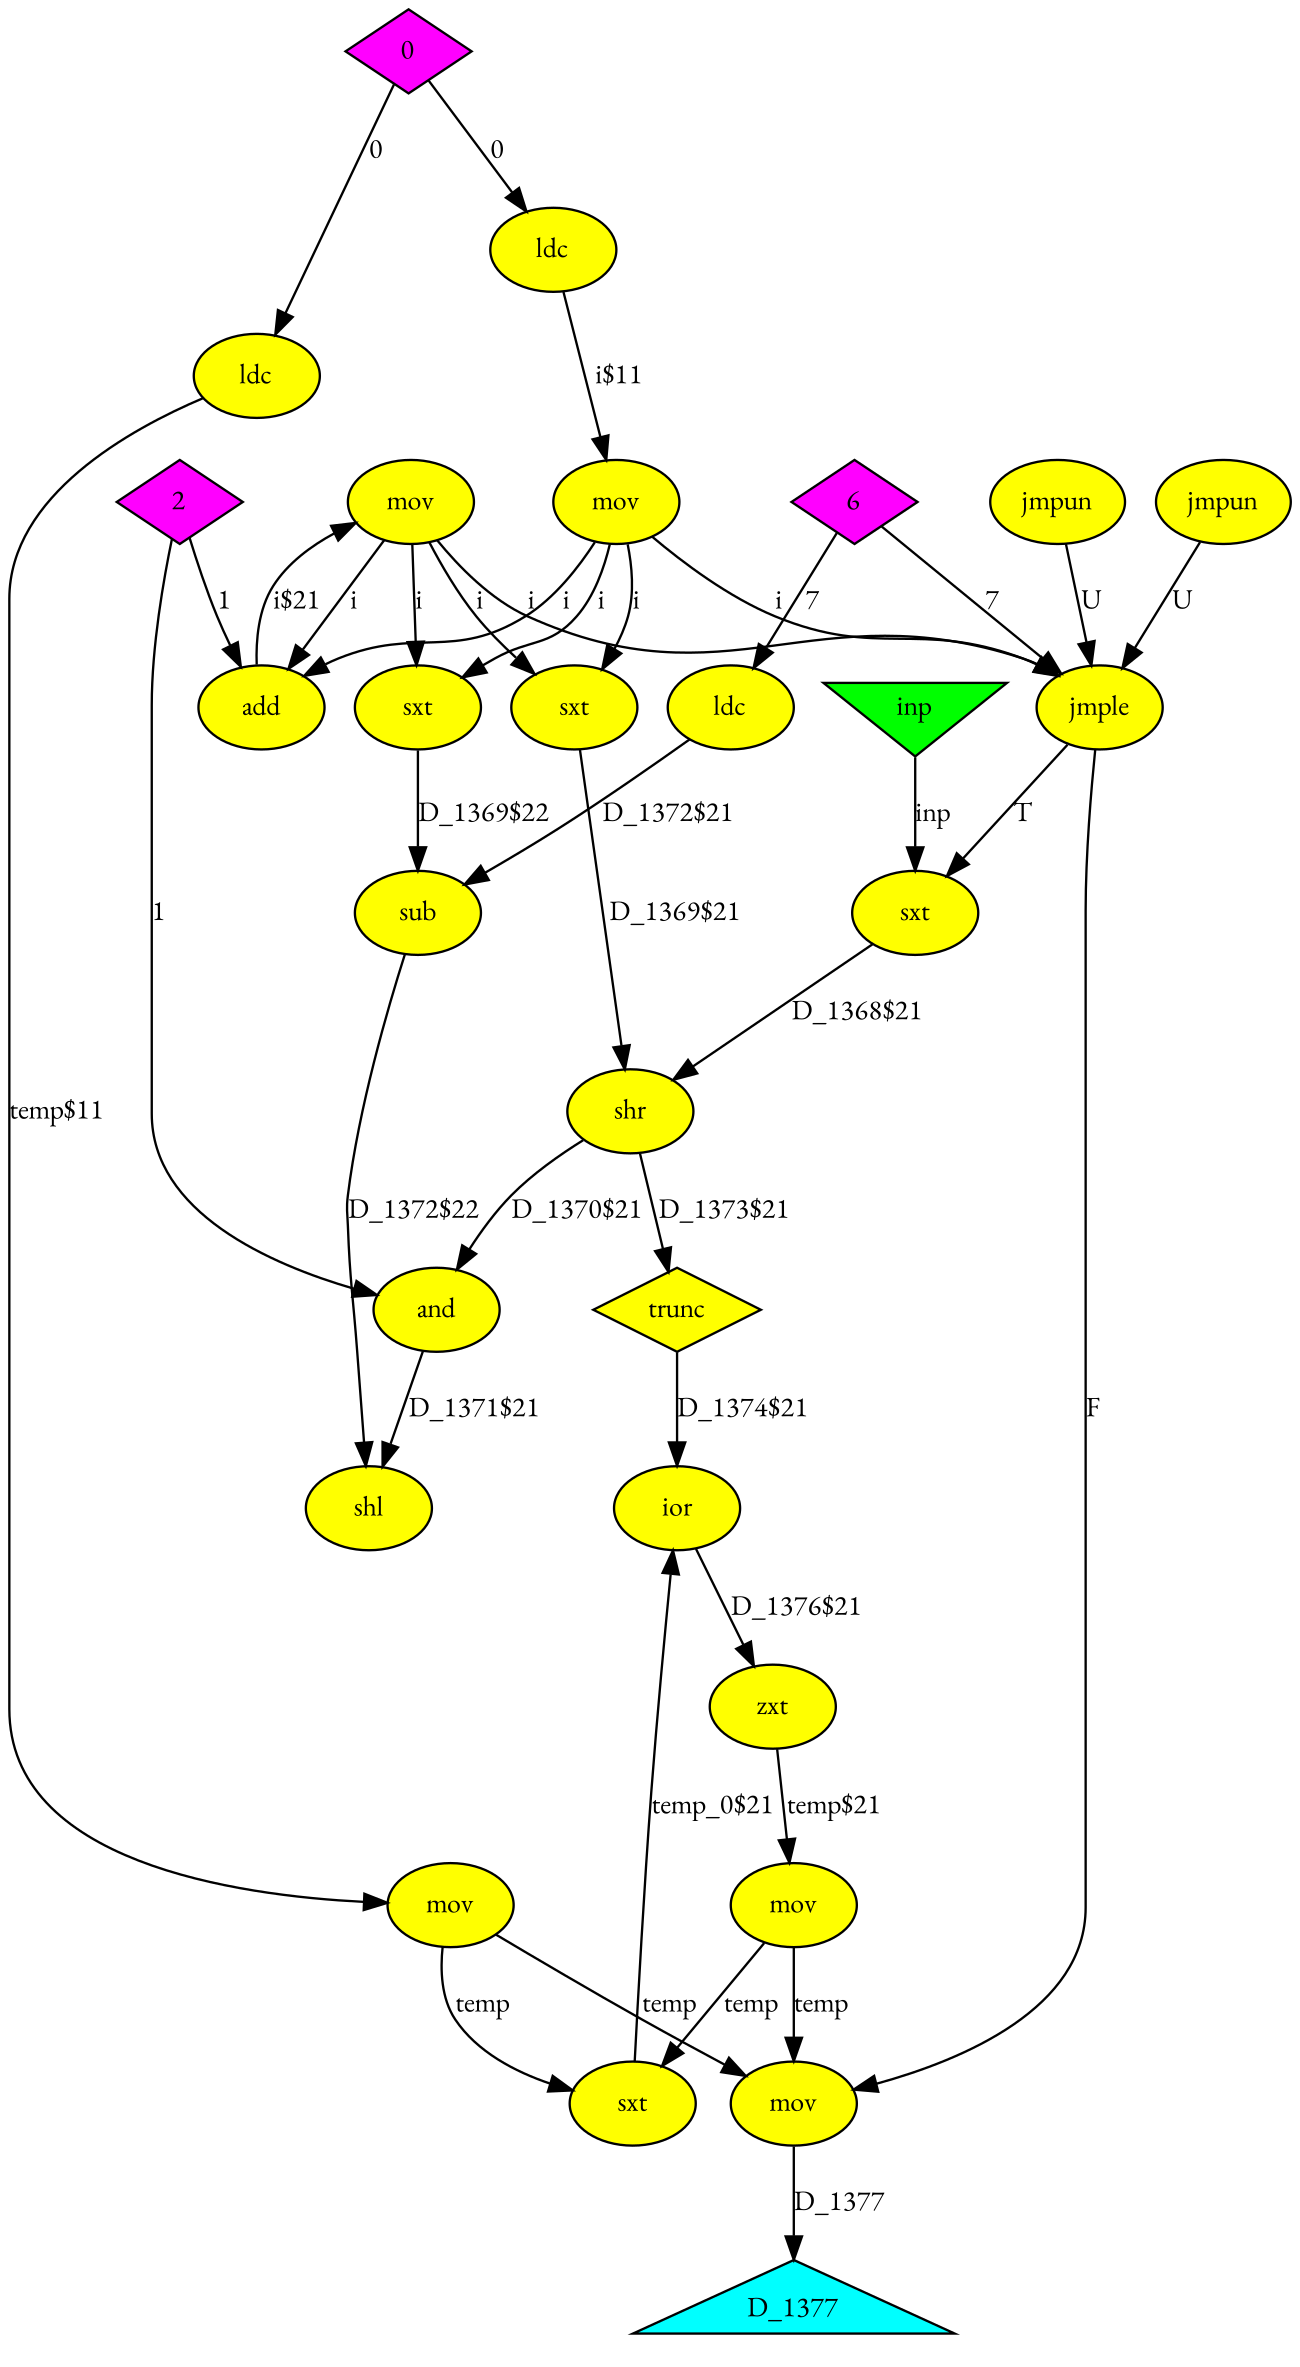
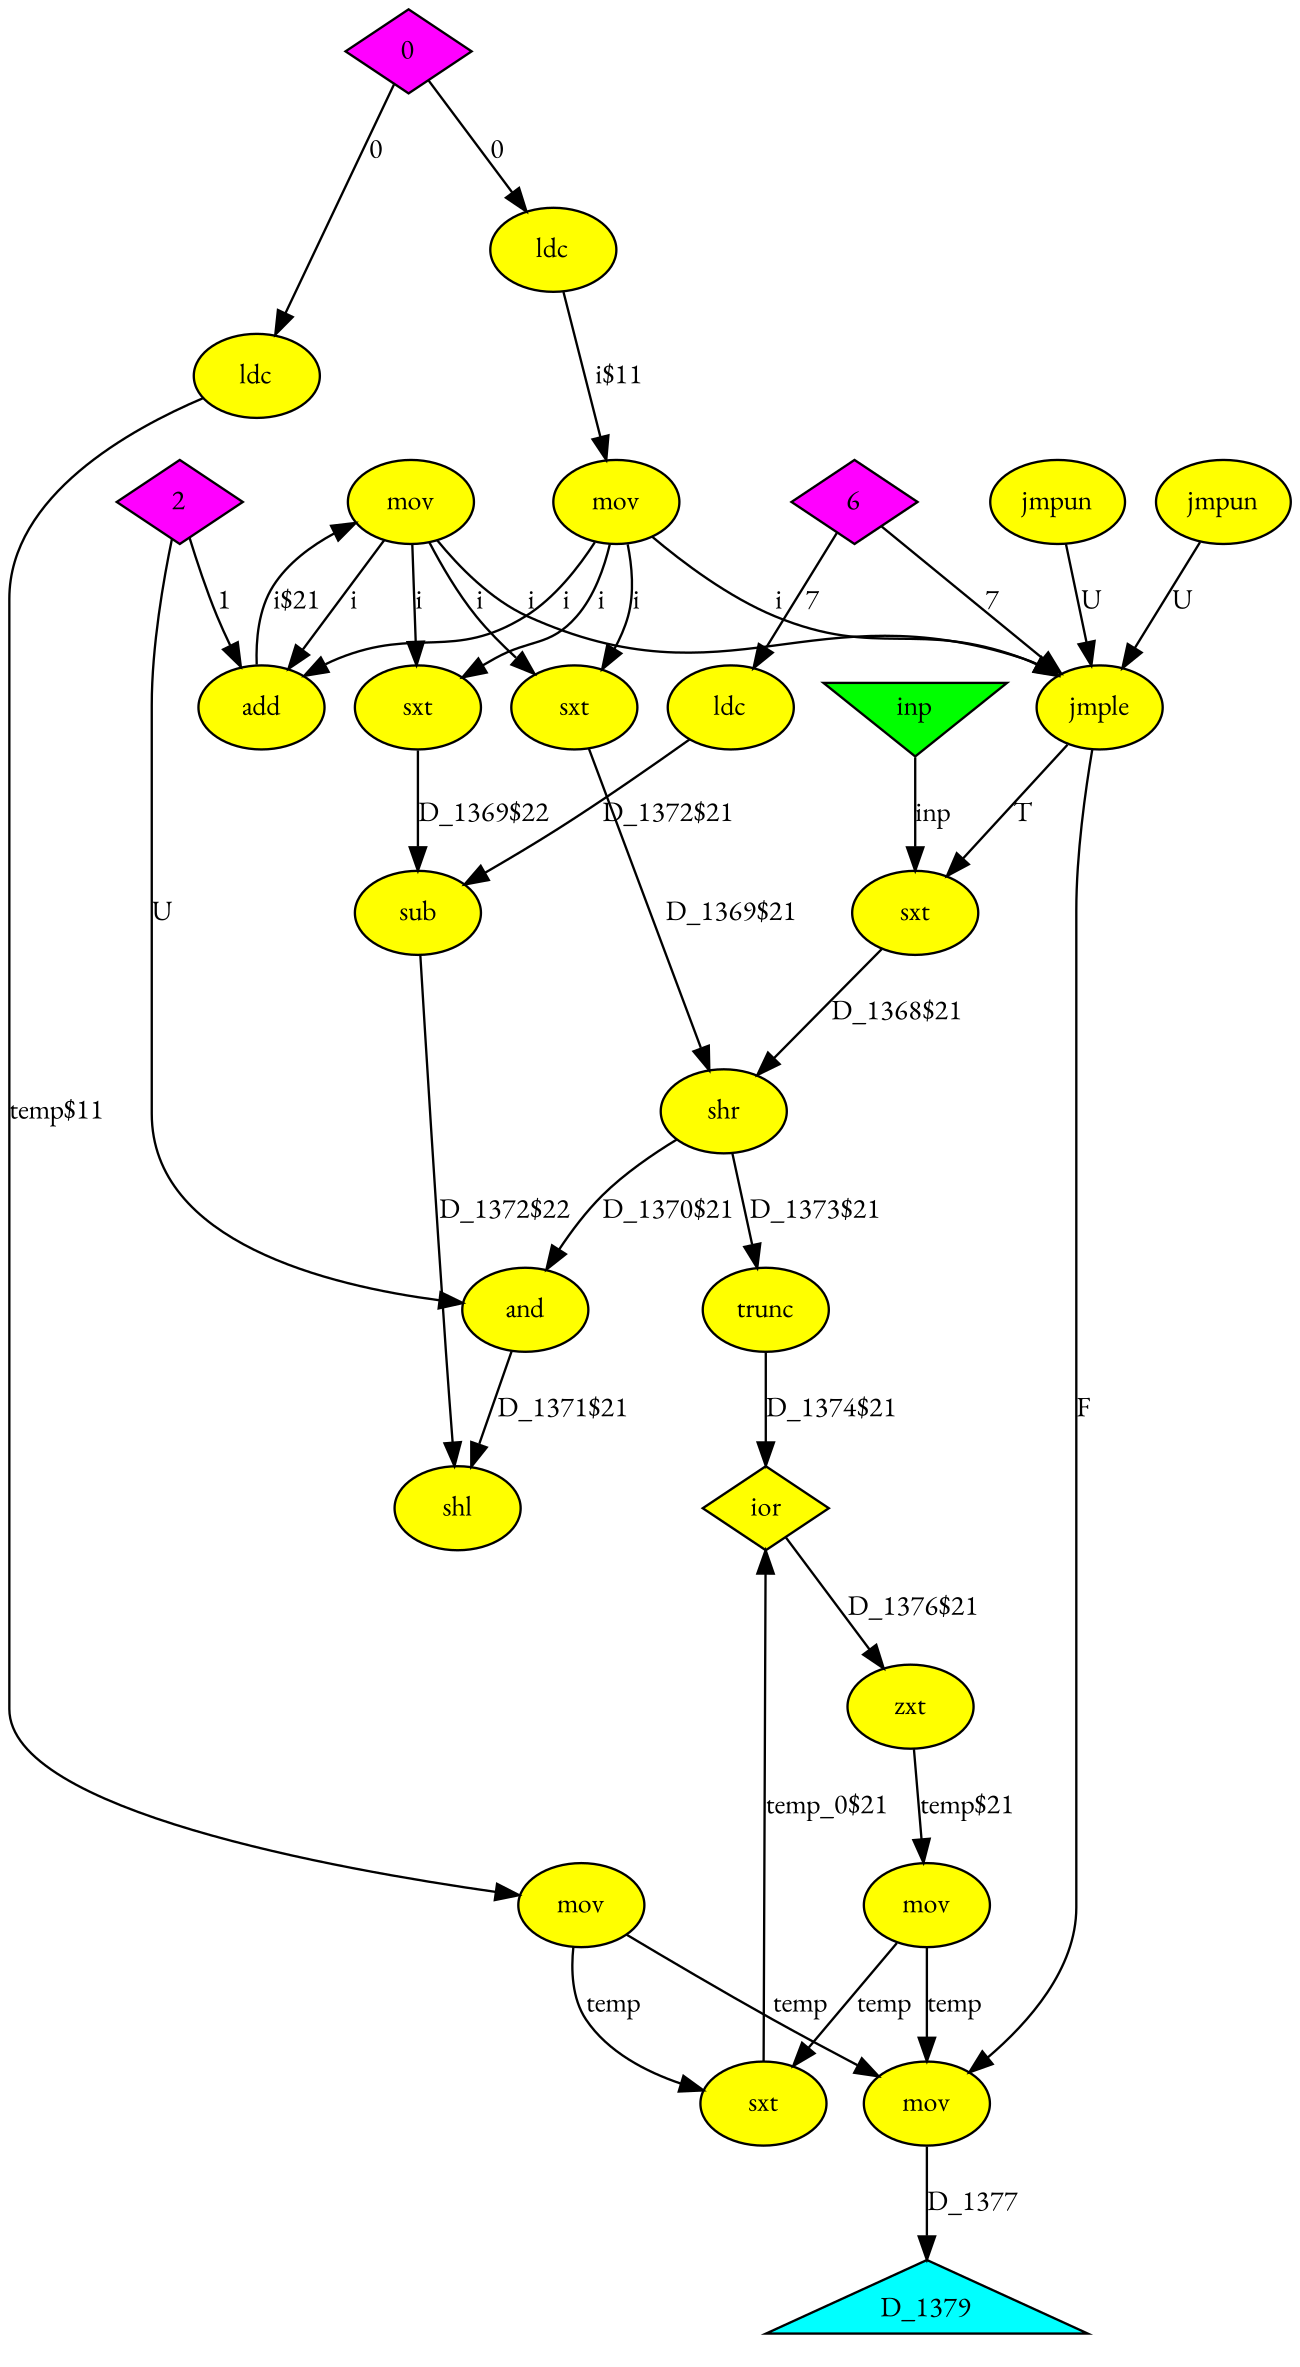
  digraph {
    fontname="EB Garamond"
    nodesep=0.175
    rankdir=TB
    node [argix=-1 dataspec=na fillcolor=yellow fontname="EB Garamond" fontsize=12 ntype=operation shape=ellipse style=filled]
    edge [argix=-1 dataspec=u8 etype=D fontname="EB Garamond" fontsize=12 order=1 vtype=localvar]
-   n1 [argix=0 dataspec=u8 fillcolor=cyan label=D_1377 ntype=outvar shape=triangle]
+   n1 [argix=0 dataspec=u8 fillcolor=cyan label=D_1379 ntype=outvar shape=triangle]
    n2 [label=add]
    n3 [label=mov]
    n4 [label=jmple]
    n5 [label=sxt]
    n6 [label=sxt]
    n7 [label=and]
    n8 [label=shl]
    n9 [dataspec=u8 fillcolor=magenta label=0 ntype=constant shape=diamond]
    n10 [label=ldc]
    n11 [label=ldc]
    n12 [label=mov]
    n13 [label=mov]
    n14 [dataspec=s32 fillcolor=magenta label=2 ntype=constant shape=diamond]
    n15 [dataspec=s32 fillcolor=magenta label=6 ntype=constant shape=diamond]
    n16 [label=ldc]
    n17 [label=sxt]
    n18 [label=mov]
    n19 [label=sub]
    n20 [argix=0 dataspec=u8 fillcolor=green label=inp ntype=invar shape=invtriangle]
    n21 [label=shr]
-   n22 [label=ior]
+   n22 [label=ior shape=diamond]
    n23 [label=zxt]
    n24 [label=mov]
    n25 [label=jmpun]
    n26 [label=jmpun]
    n27 [label=sxt]
-   n28 [label=trunc shape=diamond]
+   n28 [label=trunc]
    n2 -> n3 [label="i$21"]
    n3 -> n2 [label=i]
    n3 -> n4 [label=i]
    n3 -> n5 [label=i]
    n3 -> n6 [label=i]
    n4 -> n17 [dataspec=u1 etype=T label=T vtype=""]
    n4 -> n18 [dataspec=u1 etype=F label=F order=2 vtype=""]
    n5 -> n21 [dataspec=s32 label="D_1369$21" order=2]
    n6 -> n19 [dataspec=s32 label="D_1369$22" order=2]
    n7 -> n8 [dataspec=s32 label="D_1371$21"]
    n9 -> n10 [label=0 vtype=globalvar]
    n9 -> n11 [label=0 vtype=globalvar]
    n10 -> n12 [label="temp$11"]
    n11 -> n13 [label="i$11"]
    n12 -> n18 [label=temp]
    n12 -> n27 [label=temp]
    n13 -> n2 [label=i]
    n13 -> n4 [label=i]
    n13 -> n5 [label=i]
    n13 -> n6 [label=i]
    n14 -> n2 [dataspec=s32 label=1 order=2 vtype=globalvar]
-   n14 -> n7 [dataspec=s32 label=1 order=2 vtype=globalvar]
+   n14 -> n7 [dataspec=s32 label=U order=2 vtype=globalvar]
    n15 -> n4 [dataspec=s32 label=7 order=2 vtype=globalvar]
    n15 -> n16 [dataspec=s32 label=7 vtype=globalvar]
    n16 -> n19 [dataspec=s32 label="D_1372$21"]
    n17 -> n21 [dataspec=s32 label="D_1368$21"]
    n18 -> n1 [label=D_1377 vtype=outarg]
    n19 -> n8 [dataspec=s32 label="D_1372$22" order=2]
    n20 -> n17 [label=inp vtype=inarg]
    n21 -> n7 [dataspec=s32 label="D_1370$21"]
    n21 -> n28 [dataspec=s32 label="D_1373$21"]
    n22 -> n23 [dataspec=s8 label="D_1376$21"]
    n23 -> n24 [label="temp$21"]
    n24 -> n18 [label=temp]
    n24 -> n27 [label=temp]
    n25 -> n4 [dataspec=u1 etype=U label=U vtype=""]
    n26 -> n4 [dataspec=u1 etype=U label=U vtype=""]
    n27 -> n22 [dataspec=s8 label="temp_0$21" order=2]
    n28 -> n22 [dataspec=s8 label="D_1374$21"]
  }
